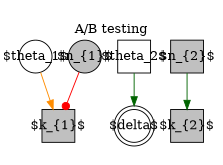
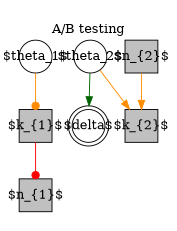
  digraph {
    compound=true
    label="A/B testing"
    labelloc=t
    newrank=true
    rankdir=TB
    node [fixedsize=true margin=0 shape=square fillcolor=gray style=filled]
    edge [arrowhead=normal color=darkorange]
    n1 [label="$theta_1$" shape=circle width=0.5 fillcolor="" style=""]
    n2 [label="$k_{1}$" width=0.5]
    n3 [label="$delta$" peripheries=2 shape=circle width=0.5 fillcolor="" style=""]
-   n4 [label="$n_{1}$" shape=circle width=0.5]
-   n5 [label="$theta_2$" width=0.5 fillcolor="" style=""]
+   n4 [label="$n_{1}$" width=0.5]
+   n5 [label="$theta_2$" shape=circle width=0.5 fillcolor="" style=""]
    n6 [label="$k_{2}$" width=0.5]
    n7 [label="$n_{2}$" width=0.5]
-   n1 -> n2
-   n4 -> n2 [arrowhead=dot color=red]
+   n1 -> n2 [arrowhead=dot]
+   n2 -> n4 [arrowhead=dot color=red]
    n5 -> n3 [color=darkgreen]
-   n7 -> n6 [color=darkgreen]
+   n5 -> n6
+   n7 -> n6
  }
